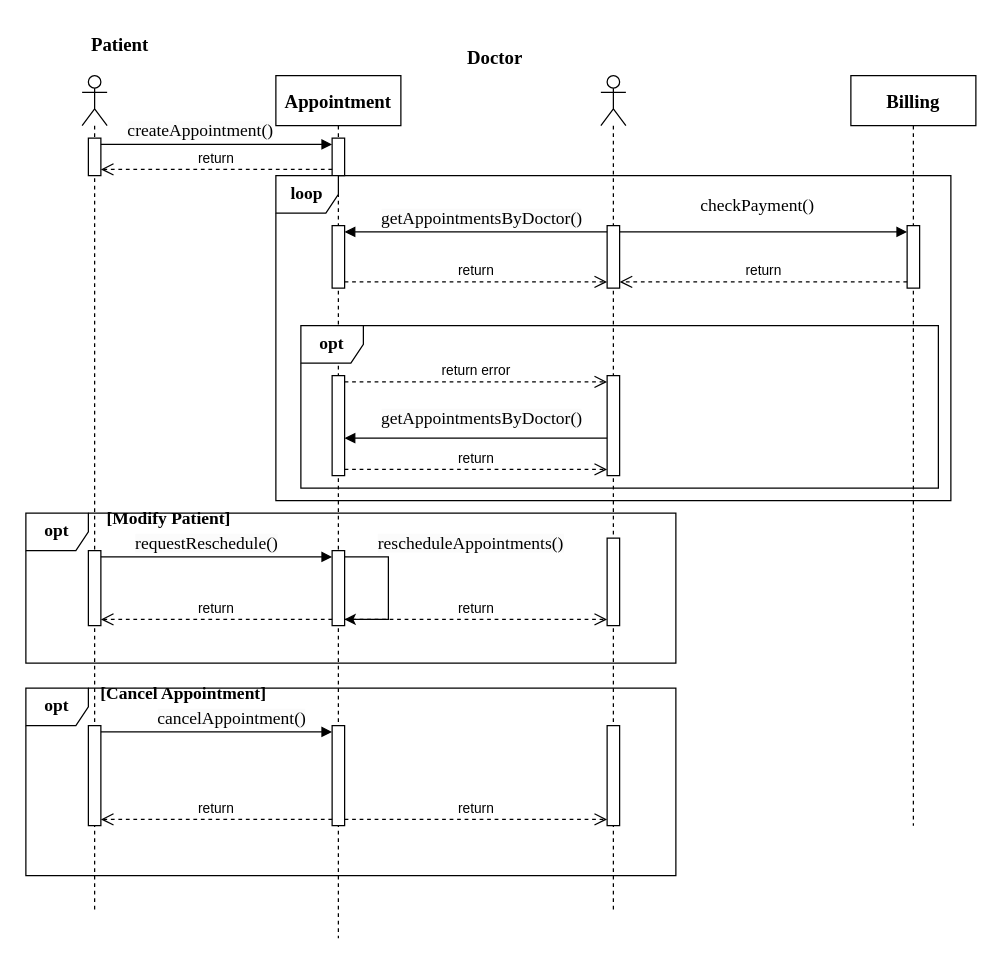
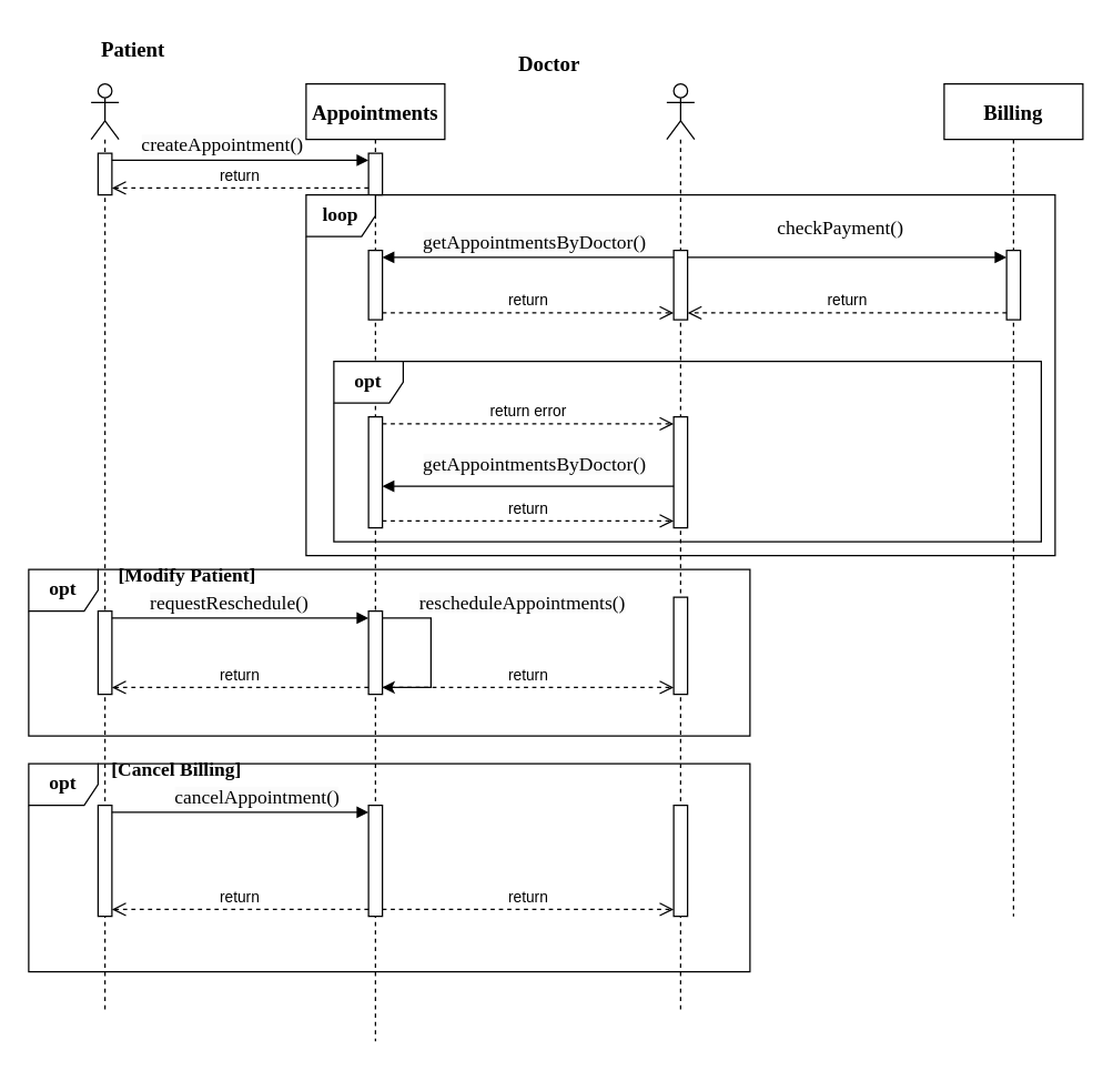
  <mxCell id="0" />
  <mxCell id="1" parent="0" />
  <mxCell id="2" value="" style="shape=umlLifeline;perimeter=lifelinePerimeter;whiteSpace=wrap;html=1;container=1;dropTarget=0;collapsible=0;recursiveResize=0;outlineConnect=0;portConstraint=eastwest;newEdgeStyle={&quot;curved&quot;:0,&quot;rounded&quot;:0};participant=umlActor;" parent="1" vertex="1"><mxGeometry x="480" y="60" width="20" height="670" as="geometry" /></mxCell>
  <mxCell id="3" value="" style="html=1;points=[[0,0,0,0,5],[0,1,0,0,-5],[1,0,0,0,5],[1,1,0,0,-5]];perimeter=orthogonalPerimeter;outlineConnect=0;targetShapes=umlLifeline;portConstraint=eastwest;newEdgeStyle={&quot;curved&quot;:0,&quot;rounded&quot;:0};" parent="2" vertex="1"><mxGeometry x="5" y="120" width="10" height="50" as="geometry" /></mxCell>
  <mxCell id="4" value="" style="html=1;points=[[0,0,0,0,5],[0,1,0,0,-5],[1,0,0,0,5],[1,1,0,0,-5]];perimeter=orthogonalPerimeter;outlineConnect=0;targetShapes=umlLifeline;portConstraint=eastwest;newEdgeStyle={&quot;curved&quot;:0,&quot;rounded&quot;:0};" parent="2" vertex="1"><mxGeometry x="5" y="520" width="10" height="80" as="geometry" /></mxCell>
  <mxCell id="5" value="" style="html=1;points=[[0,0,0,0,5],[0,1,0,0,-5],[1,0,0,0,5],[1,1,0,0,-5]];perimeter=orthogonalPerimeter;outlineConnect=0;targetShapes=umlLifeline;portConstraint=eastwest;newEdgeStyle={&quot;curved&quot;:0,&quot;rounded&quot;:0};" parent="2" vertex="1"><mxGeometry x="5" y="370" width="10" height="70" as="geometry" /></mxCell>
  <mxCell id="6" value="" style="html=1;points=[[0,0,0,0,5],[0,1,0,0,-5],[1,0,0,0,5],[1,1,0,0,-5]];perimeter=orthogonalPerimeter;outlineConnect=0;targetShapes=umlLifeline;portConstraint=eastwest;newEdgeStyle={&quot;curved&quot;:0,&quot;rounded&quot;:0};" vertex="1" parent="2"><mxGeometry x="5" y="240" width="10" height="80" as="geometry" /></mxCell>
  <mxCell id="7" value="" style="shape=umlLifeline;perimeter=lifelinePerimeter;whiteSpace=wrap;html=1;container=1;dropTarget=0;collapsible=0;recursiveResize=0;outlineConnect=0;portConstraint=eastwest;newEdgeStyle={&quot;curved&quot;:0,&quot;rounded&quot;:0};participant=umlActor;" parent="1" vertex="1"><mxGeometry x="65" y="60" width="20" height="670" as="geometry" /></mxCell>
  <mxCell id="8" value="" style="html=1;points=[[0,0,0,0,5],[0,1,0,0,-5],[1,0,0,0,5],[1,1,0,0,-5]];perimeter=orthogonalPerimeter;outlineConnect=0;targetShapes=umlLifeline;portConstraint=eastwest;newEdgeStyle={&quot;curved&quot;:0,&quot;rounded&quot;:0};" parent="7" vertex="1"><mxGeometry x="5" y="50" width="10" height="30" as="geometry" /></mxCell>
  <mxCell id="9" value="" style="html=1;points=[[0,0,0,0,5],[0,1,0,0,-5],[1,0,0,0,5],[1,1,0,0,-5]];perimeter=orthogonalPerimeter;outlineConnect=0;targetShapes=umlLifeline;portConstraint=eastwest;newEdgeStyle={&quot;curved&quot;:0,&quot;rounded&quot;:0};" parent="7" vertex="1"><mxGeometry x="5" y="380" width="10" height="60" as="geometry" /></mxCell>
  <mxCell id="10" value="" style="html=1;points=[[0,0,0,0,5],[0,1,0,0,-5],[1,0,0,0,5],[1,1,0,0,-5]];perimeter=orthogonalPerimeter;outlineConnect=0;targetShapes=umlLifeline;portConstraint=eastwest;newEdgeStyle={&quot;curved&quot;:0,&quot;rounded&quot;:0};" parent="7" vertex="1"><mxGeometry x="5" y="520" width="10" height="80" as="geometry" /></mxCell>
- <mxCell id="11" value="&lt;font size=&quot;1&quot; face=&quot;Times New Roman&quot;&gt;&lt;b style=&quot;font-size: 15px;&quot;&gt;Appointment&lt;/b&gt;&lt;/font&gt;" style="shape=umlLifeline;perimeter=lifelinePerimeter;whiteSpace=wrap;html=1;container=1;dropTarget=0;collapsible=0;recursiveResize=0;outlineConnect=0;portConstraint=eastwest;newEdgeStyle={&quot;curved&quot;:0,&quot;rounded&quot;:0};" parent="1" vertex="1"><mxGeometry x="220" y="60" width="100" height="690" as="geometry" /></mxCell>
+ <mxCell id="11" value="&lt;font size=&quot;1&quot; face=&quot;Times New Roman&quot;&gt;&lt;b style=&quot;font-size: 15px;&quot;&gt;Appointments&lt;/b&gt;&lt;/font&gt;" style="shape=umlLifeline;perimeter=lifelinePerimeter;whiteSpace=wrap;html=1;container=1;dropTarget=0;collapsible=0;recursiveResize=0;outlineConnect=0;portConstraint=eastwest;newEdgeStyle={&quot;curved&quot;:0,&quot;rounded&quot;:0};" parent="1" vertex="1"><mxGeometry x="220" y="60" width="100" height="690" as="geometry" /></mxCell>
  <mxCell id="12" value="" style="html=1;points=[[0,0,0,0,5],[0,1,0,0,-5],[1,0,0,0,5],[1,1,0,0,-5]];perimeter=orthogonalPerimeter;outlineConnect=0;targetShapes=umlLifeline;portConstraint=eastwest;newEdgeStyle={&quot;curved&quot;:0,&quot;rounded&quot;:0};" parent="11" vertex="1"><mxGeometry x="45" y="50" width="10" height="30" as="geometry" /></mxCell>
  <mxCell id="13" value="" style="html=1;points=[[0,0,0,0,5],[0,1,0,0,-5],[1,0,0,0,5],[1,1,0,0,-5]];perimeter=orthogonalPerimeter;outlineConnect=0;targetShapes=umlLifeline;portConstraint=eastwest;newEdgeStyle={&quot;curved&quot;:0,&quot;rounded&quot;:0};" parent="11" vertex="1"><mxGeometry x="45" y="520" width="10" height="80" as="geometry" /></mxCell>
  <mxCell id="14" value="" style="html=1;points=[[0,0,0,0,5],[0,1,0,0,-5],[1,0,0,0,5],[1,1,0,0,-5]];perimeter=orthogonalPerimeter;outlineConnect=0;targetShapes=umlLifeline;portConstraint=eastwest;newEdgeStyle={&quot;curved&quot;:0,&quot;rounded&quot;:0};" parent="11" vertex="1"><mxGeometry x="45" y="380" width="10" height="60" as="geometry" /></mxCell>
  <mxCell id="15" value="" style="endArrow=classic;html=1;rounded=0;exitX=1;exitY=0;exitDx=0;exitDy=5;exitPerimeter=0;" edge="1" parent="11" source="14" target="14"><mxGeometry width="50" height="50" relative="1" as="geometry"><mxPoint x="130" y="320" as="sourcePoint" /><mxPoint x="180" y="270" as="targetPoint" /><Array as="points"><mxPoint x="90" y="385" /></Array></mxGeometry></mxCell>
  <mxCell id="16" value="" style="html=1;points=[[0,0,0,0,5],[0,1,0,0,-5],[1,0,0,0,5],[1,1,0,0,-5]];perimeter=orthogonalPerimeter;outlineConnect=0;targetShapes=umlLifeline;portConstraint=eastwest;newEdgeStyle={&quot;curved&quot;:0,&quot;rounded&quot;:0};" vertex="1" parent="11"><mxGeometry x="45" y="120" width="10" height="50" as="geometry" /></mxCell>
  <mxCell id="17" value="Patient" style="text;html=1;align=center;verticalAlign=middle;resizable=0;points=[];autosize=1;strokeColor=none;fillColor=none;fontFamily=Times New Roman;fontStyle=1;fontSize=15;" parent="1" vertex="1"><mxGeometry x="60" y="20" width="70" height="30" as="geometry" /></mxCell>
  <mxCell id="18" value="Doctor" style="text;html=1;align=center;verticalAlign=middle;resizable=0;points=[];autosize=1;strokeColor=none;fillColor=none;fontFamily=Times New Roman;fontStyle=1;fontSize=15;" parent="1" vertex="1"><mxGeometry x="360" y="30" width="70" height="30" as="geometry" /></mxCell>
  <mxCell id="19" value="&lt;b&gt;&lt;font style=&quot;font-size: 14px;&quot; face=&quot;Times New Roman&quot;&gt;opt&lt;/font&gt;&lt;/b&gt;" style="shape=umlFrame;whiteSpace=wrap;html=1;pointerEvents=0;recursiveResize=0;container=0;collapsible=0;width=50;" parent="1" vertex="1"><mxGeometry x="20" y="410" width="520" height="120" as="geometry" /></mxCell>
  <mxCell id="20" value="&lt;b&gt;&lt;font style=&quot;font-size: 14px;&quot; face=&quot;Times New Roman&quot;&gt;opt&lt;/font&gt;&lt;/b&gt;" style="shape=umlFrame;whiteSpace=wrap;html=1;pointerEvents=0;recursiveResize=0;container=0;collapsible=0;width=50;" parent="1" vertex="1"><mxGeometry x="20" y="550" width="520" height="150" as="geometry" /></mxCell>
  <mxCell id="21" value="[Modify Patient]" style="text;whiteSpace=wrap;fontFamily=Times New Roman;fontStyle=1;fontSize=14;" parent="1" vertex="1"><mxGeometry x="82.5" y="400" width="140" height="40" as="geometry" /></mxCell>
- <mxCell id="22" value="[Cancel Appointment]" style="text;whiteSpace=wrap;fontFamily=Times New Roman;fontStyle=1;fontSize=14;" parent="1" vertex="1"><mxGeometry x="77.5" y="540" width="140" height="40" as="geometry" /></mxCell>
+ <mxCell id="22" value="[Cancel Billing]" style="text;whiteSpace=wrap;fontFamily=Times New Roman;fontStyle=1;fontSize=14;" parent="1" vertex="1"><mxGeometry x="77.5" y="540" width="140" height="40" as="geometry" /></mxCell>
  <mxCell id="23" value="&lt;span style=&quot;color: rgb(0, 0, 0); font-size: 14px; font-style: normal; font-variant-ligatures: normal; font-variant-caps: normal; font-weight: 400; letter-spacing: normal; orphans: 2; text-indent: 0px; text-transform: none; widows: 2; word-spacing: 0px; -webkit-text-stroke-width: 0px; background-color: rgb(251, 251, 251); text-decoration-thickness: initial; text-decoration-style: initial; text-decoration-color: initial; float: none; display: inline !important;&quot;&gt;createAppointment()&lt;/span&gt;" style="text;whiteSpace=wrap;html=1;fontFamily=Times New Roman;fontSize=14;align=center;" parent="1" vertex="1"><mxGeometry x="85" y="90" width="150" height="30" as="geometry" /></mxCell>
  <mxCell id="24" value="" style="html=1;verticalAlign=bottom;endArrow=block;curved=0;rounded=0;exitX=1;exitY=0;exitDx=0;exitDy=5;exitPerimeter=0;entryX=0;entryY=0;entryDx=0;entryDy=5;entryPerimeter=0;" parent="1" source="8" target="12" edge="1"><mxGeometry relative="1" as="geometry"><mxPoint x="170" y="20" as="sourcePoint" /><mxPoint x="430" y="40" as="targetPoint" /></mxGeometry></mxCell>
  <mxCell id="25" value="&lt;span style=&quot;color: rgb(0, 0, 0); font-family: &amp;quot;Times New Roman&amp;quot;; font-size: 14px; font-style: normal; font-variant-ligatures: normal; font-variant-caps: normal; font-weight: 400; letter-spacing: normal; orphans: 2; text-indent: 0px; text-transform: none; widows: 2; word-spacing: 0px; -webkit-text-stroke-width: 0px; background-color: rgb(251, 251, 251); text-decoration-thickness: initial; text-decoration-style: initial; text-decoration-color: initial; float: none; display: inline !important;&quot;&gt;getAppointmentsByDoctor()&lt;/span&gt;" style="text;whiteSpace=wrap;html=1;align=center;" parent="1" vertex="1"><mxGeometry x="290" y="160" width="190" height="40" as="geometry" /></mxCell>
  <mxCell id="26" value="" style="html=1;verticalAlign=bottom;endArrow=block;curved=0;rounded=0;entryX=1;entryY=0;entryDx=0;entryDy=5;entryPerimeter=0;" parent="1" source="3" target="16" edge="1"><mxGeometry relative="1" as="geometry"><mxPoint x="170" y="20" as="sourcePoint" /><mxPoint x="430" y="60" as="targetPoint" /></mxGeometry></mxCell>
  <mxCell id="27" value="&lt;span style=&quot;color: rgb(0, 0, 0); font-family: &amp;quot;Times New Roman&amp;quot;; font-size: 14px; font-style: normal; font-variant-ligatures: normal; font-variant-caps: normal; font-weight: 400; letter-spacing: normal; orphans: 2; text-indent: 0px; text-transform: none; widows: 2; word-spacing: 0px; -webkit-text-stroke-width: 0px; background-color: rgb(251, 251, 251); text-decoration-thickness: initial; text-decoration-style: initial; text-decoration-color: initial; float: none; display: inline !important;&quot;&gt;requestReschedule()&lt;/span&gt;" style="text;whiteSpace=wrap;html=1;align=center;" parent="1" vertex="1"><mxGeometry x="90" y="420" width="150" height="40" as="geometry" /></mxCell>
  <mxCell id="28" value="" style="html=1;verticalAlign=bottom;endArrow=block;curved=0;rounded=0;exitX=1;exitY=0;exitDx=0;exitDy=5;exitPerimeter=0;" parent="1" source="9" target="14" edge="1"><mxGeometry relative="1" as="geometry"><mxPoint x="170" y="20" as="sourcePoint" /><mxPoint x="430" y="40" as="targetPoint" /></mxGeometry></mxCell>
  <mxCell id="29" value="return" style="html=1;verticalAlign=bottom;endArrow=open;dashed=1;endSize=8;curved=0;rounded=0;entryX=1;entryY=1;entryDx=0;entryDy=-5;entryPerimeter=0;exitX=0;exitY=1;exitDx=0;exitDy=-5;exitPerimeter=0;" parent="1" source="14" target="9" edge="1"><mxGeometry relative="1" as="geometry"><mxPoint x="160" y="40" as="targetPoint" /><mxPoint x="70" y="0" as="sourcePoint" /></mxGeometry></mxCell>
  <mxCell id="30" value="return" style="html=1;verticalAlign=bottom;endArrow=open;dashed=1;endSize=8;curved=0;rounded=0;entryX=0;entryY=1;entryDx=0;entryDy=-5;entryPerimeter=0;exitX=1;exitY=1;exitDx=0;exitDy=-5;exitPerimeter=0;" parent="1" source="14" target="5" edge="1"><mxGeometry relative="1" as="geometry"><mxPoint x="90" y="265" as="targetPoint" /><mxPoint x="275" y="265" as="sourcePoint" /></mxGeometry></mxCell>
  <mxCell id="31" value="" style="html=1;verticalAlign=bottom;endArrow=block;curved=0;rounded=0;entryX=0;entryY=0;entryDx=0;entryDy=5;entryPerimeter=0;exitX=1;exitY=0;exitDx=0;exitDy=5;exitPerimeter=0;" parent="1" source="10" target="13" edge="1"><mxGeometry relative="1" as="geometry"><mxPoint x="170" y="20" as="sourcePoint" /><mxPoint x="430" y="40" as="targetPoint" /></mxGeometry></mxCell>
  <mxCell id="32" value="&lt;span style=&quot;border-color: var(--border-color); color: rgb(0, 0, 0); font-style: normal; font-variant-ligatures: normal; font-variant-caps: normal; font-weight: 400; letter-spacing: normal; orphans: 2; text-indent: 0px; text-transform: none; widows: 2; word-spacing: 0px; -webkit-text-stroke-width: 0px; text-decoration-thickness: initial; text-decoration-style: initial; text-decoration-color: initial; font-family: &amp;quot;Times New Roman&amp;quot;; font-size: 14px; background-color: rgb(251, 251, 251); float: none; display: inline !important;&quot;&gt;cancelAppointment()&lt;/span&gt;&lt;br style=&quot;border-color: var(--border-color); color: rgb(0, 0, 0); font-style: normal; font-variant-ligatures: normal; font-variant-caps: normal; font-weight: 400; letter-spacing: normal; orphans: 2; text-indent: 0px; text-transform: none; widows: 2; word-spacing: 0px; -webkit-text-stroke-width: 0px; text-decoration-thickness: initial; text-decoration-style: initial; text-decoration-color: initial; font-family: &amp;quot;Times New Roman&amp;quot;; font-size: 14px; background-color: rgb(251, 251, 251);&quot;&gt;" style="text;whiteSpace=wrap;html=1;align=center;" parent="1" vertex="1"><mxGeometry x="110" y="560" width="150" height="40" as="geometry" /></mxCell>
  <mxCell id="33" value="return" style="html=1;verticalAlign=bottom;endArrow=open;dashed=1;endSize=8;curved=0;rounded=0;entryX=1;entryY=1;entryDx=0;entryDy=-5;entryPerimeter=0;exitX=0;exitY=1;exitDx=0;exitDy=-5;exitPerimeter=0;" parent="1" source="13" target="10" edge="1"><mxGeometry relative="1" as="geometry"><mxPoint x="90" y="265" as="targetPoint" /><mxPoint x="275" y="265" as="sourcePoint" /></mxGeometry></mxCell>
  <mxCell id="34" value="return" style="html=1;verticalAlign=bottom;endArrow=open;dashed=1;endSize=8;curved=0;rounded=0;exitX=1;exitY=1;exitDx=0;exitDy=-5;exitPerimeter=0;" parent="1" source="13" target="4" edge="1"><mxGeometry relative="1" as="geometry"><mxPoint x="100" y="275" as="targetPoint" /><mxPoint x="285" y="275" as="sourcePoint" /></mxGeometry></mxCell>
  <mxCell id="35" value="checkPayment()" style="text;html=1;align=center;verticalAlign=middle;resizable=0;points=[];autosize=1;strokeColor=none;fillColor=none;fontStyle=0;fontFamily=Times New Roman;fontSize=14;" parent="1" vertex="1"><mxGeometry x="550" y="150" width="110" height="30" as="geometry" /></mxCell>
  <mxCell id="36" value="&lt;font face=&quot;Times New Roman&quot;&gt;&lt;span style=&quot;font-size: 15px;&quot;&gt;&lt;b&gt;Billing&lt;/b&gt;&lt;/span&gt;&lt;/font&gt;" style="shape=umlLifeline;perimeter=lifelinePerimeter;whiteSpace=wrap;html=1;container=1;dropTarget=0;collapsible=0;recursiveResize=0;outlineConnect=0;portConstraint=eastwest;newEdgeStyle={&quot;curved&quot;:0,&quot;rounded&quot;:0};" parent="1" vertex="1"><mxGeometry x="680" y="60" width="100" height="600" as="geometry" /></mxCell>
  <mxCell id="37" value="" style="html=1;points=[[0,0,0,0,5],[0,1,0,0,-5],[1,0,0,0,5],[1,1,0,0,-5]];perimeter=orthogonalPerimeter;outlineConnect=0;targetShapes=umlLifeline;portConstraint=eastwest;newEdgeStyle={&quot;curved&quot;:0,&quot;rounded&quot;:0};" parent="36" vertex="1"><mxGeometry x="45" y="120" width="10" height="50" as="geometry" /></mxCell>
  <mxCell id="38" value="" style="html=1;verticalAlign=bottom;endArrow=block;curved=0;rounded=0;exitX=1;exitY=0;exitDx=0;exitDy=5;exitPerimeter=0;entryX=0;entryY=0;entryDx=0;entryDy=5;entryPerimeter=0;" parent="1" source="3" target="37" edge="1"><mxGeometry relative="1" as="geometry"><mxPoint x="640" y="20" as="sourcePoint" /><mxPoint x="670" y="190" as="targetPoint" /><Array as="points" /></mxGeometry></mxCell>
  <mxCell id="39" value="return" style="html=1;verticalAlign=bottom;endArrow=open;dashed=1;endSize=8;curved=0;rounded=0;entryX=1;entryY=1;entryDx=0;entryDy=-5;entryPerimeter=0;exitX=0;exitY=1;exitDx=0;exitDy=-5;exitPerimeter=0;" parent="1" source="37" target="3" edge="1"><mxGeometry relative="1" as="geometry"><mxPoint x="495" y="265" as="targetPoint" /><mxPoint x="285" y="265" as="sourcePoint" /></mxGeometry></mxCell>
  <mxCell id="40" value="return" style="html=1;verticalAlign=bottom;endArrow=open;dashed=1;endSize=8;curved=0;rounded=0;entryX=1;entryY=1;entryDx=0;entryDy=-5;entryPerimeter=0;exitX=0;exitY=1;exitDx=0;exitDy=-5;exitPerimeter=0;" parent="1" source="12" target="8" edge="1"><mxGeometry relative="1" as="geometry"><mxPoint x="505" y="155" as="targetPoint" /><mxPoint x="735" y="155" as="sourcePoint" /></mxGeometry></mxCell>
  <mxCell id="41" value="&lt;font face=&quot;Times New Roman&quot;&gt;&lt;span style=&quot;font-size: 14px;&quot;&gt;&lt;b&gt;loop&lt;/b&gt;&lt;/span&gt;&lt;/font&gt;" style="shape=umlFrame;whiteSpace=wrap;html=1;pointerEvents=0;recursiveResize=0;container=0;collapsible=0;width=50;" vertex="1" parent="1"><mxGeometry x="220" y="140" width="540" height="260" as="geometry" /></mxCell>
  <mxCell id="42" value="&lt;b&gt;&lt;font style=&quot;font-size: 14px;&quot; face=&quot;Times New Roman&quot;&gt;opt&lt;/font&gt;&lt;/b&gt;" style="shape=umlFrame;whiteSpace=wrap;html=1;pointerEvents=0;recursiveResize=0;container=0;collapsible=0;width=50;" vertex="1" parent="1"><mxGeometry x="240" y="260" width="510" height="130" as="geometry" /></mxCell>
  <mxCell id="43" value="return" style="html=1;verticalAlign=bottom;endArrow=open;dashed=1;endSize=8;curved=0;rounded=0;exitX=1;exitY=1;exitDx=0;exitDy=-5;exitPerimeter=0;entryX=0;entryY=1;entryDx=0;entryDy=-5;entryPerimeter=0;" edge="1" parent="1" source="16" target="3"><mxGeometry relative="1" as="geometry"><mxPoint x="460" y="225" as="targetPoint" /><mxPoint x="735" y="225" as="sourcePoint" /></mxGeometry></mxCell>
  <mxCell id="44" value="" style="html=1;points=[[0,0,0,0,5],[0,1,0,0,-5],[1,0,0,0,5],[1,1,0,0,-5]];perimeter=orthogonalPerimeter;outlineConnect=0;targetShapes=umlLifeline;portConstraint=eastwest;newEdgeStyle={&quot;curved&quot;:0,&quot;rounded&quot;:0};" vertex="1" parent="1"><mxGeometry x="265" y="300" width="10" height="80" as="geometry" /></mxCell>
  <mxCell id="45" value="return error" style="html=1;verticalAlign=bottom;endArrow=open;dashed=1;endSize=8;curved=0;rounded=0;exitX=1;exitY=0;exitDx=0;exitDy=5;exitPerimeter=0;entryX=0;entryY=0;entryDx=0;entryDy=5;entryPerimeter=0;" edge="1" parent="1" source="44" target="6"><mxGeometry relative="1" as="geometry"><mxPoint x="495" y="235" as="targetPoint" /><mxPoint x="285" y="235" as="sourcePoint" /></mxGeometry></mxCell>
  <mxCell id="46" value="" style="html=1;verticalAlign=bottom;endArrow=block;curved=0;rounded=0;" edge="1" parent="1" source="6" target="44"><mxGeometry relative="1" as="geometry"><mxPoint x="495" y="195" as="sourcePoint" /><mxPoint x="285" y="195" as="targetPoint" /><Array as="points"><mxPoint x="380" y="350" /></Array></mxGeometry></mxCell>
  <mxCell id="47" value="&lt;span style=&quot;color: rgb(0, 0, 0); font-family: &amp;quot;Times New Roman&amp;quot;; font-size: 14px; font-style: normal; font-variant-ligatures: normal; font-variant-caps: normal; font-weight: 400; letter-spacing: normal; orphans: 2; text-indent: 0px; text-transform: none; widows: 2; word-spacing: 0px; -webkit-text-stroke-width: 0px; background-color: rgb(251, 251, 251); text-decoration-thickness: initial; text-decoration-style: initial; text-decoration-color: initial; float: none; display: inline !important;&quot;&gt;getAppointmentsByDoctor()&lt;/span&gt;" style="text;whiteSpace=wrap;html=1;align=center;" vertex="1" parent="1"><mxGeometry x="290" y="320" width="190" height="40" as="geometry" /></mxCell>
  <mxCell id="48" value="&lt;span style=&quot;color: rgb(0, 0, 0); font-family: &amp;quot;Times New Roman&amp;quot;; font-size: 14px; font-style: normal; font-variant-ligatures: normal; font-variant-caps: normal; font-weight: 400; letter-spacing: normal; orphans: 2; text-align: left; text-indent: 0px; text-transform: none; widows: 2; word-spacing: 0px; -webkit-text-stroke-width: 0px; background-color: rgb(251, 251, 251); text-decoration-thickness: initial; text-decoration-style: initial; text-decoration-color: initial; float: none; display: inline !important;&quot;&gt;rescheduleAppointments()&lt;/span&gt;" style="text;whiteSpace=wrap;html=1;" vertex="1" parent="1"><mxGeometry x="300" y="420" width="190" height="40" as="geometry" /></mxCell>
  <mxCell id="49" value="return" style="html=1;verticalAlign=bottom;endArrow=open;dashed=1;endSize=8;curved=0;rounded=0;exitX=1;exitY=1;exitDx=0;exitDy=-5;exitPerimeter=0;entryX=0;entryY=1;entryDx=0;entryDy=-5;entryPerimeter=0;" edge="1" parent="1" source="44" target="6"><mxGeometry relative="1" as="geometry"><mxPoint x="495" y="235" as="targetPoint" /><mxPoint x="285" y="235" as="sourcePoint" /></mxGeometry></mxCell>
